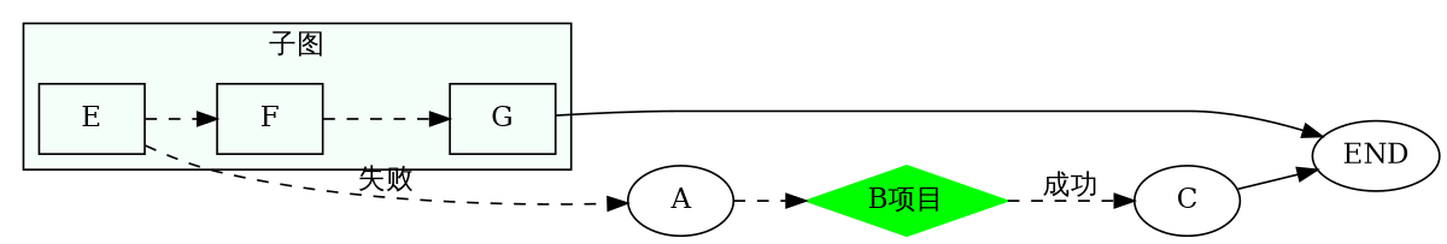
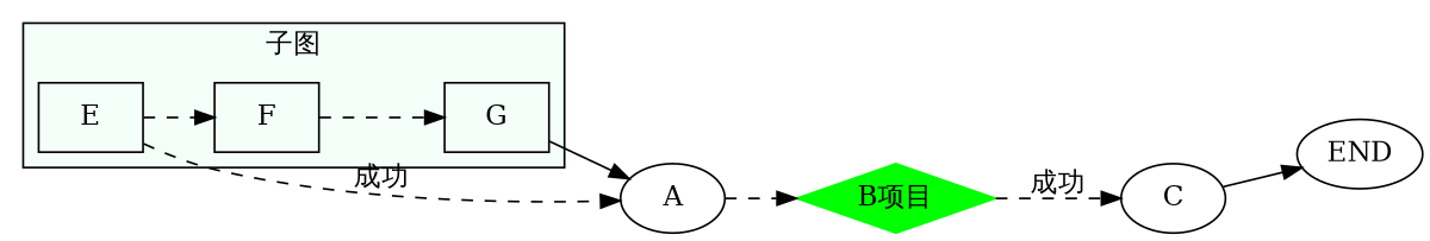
  digraph {
    rankdir=LR
    edge [style=dashed]
    E [shape=box]
    F [shape=box]
    G [shape=box]
    A
    END
    n6 [color=green label="B项目" shape=diamond style=filled]
    C
    subgraph cluster_1 {
      bgcolor=mintcream
      label="子图"
      E
      F
      G
    }
    E -> F
-   E -> A [label="失败"]
+   E -> A [label="成功"]
    F -> G
-   G -> END [style=""]
+   G -> A [style=""]
    A -> n6
    n6 -> C [label="成功"]
    C -> END [style=""]
  }
